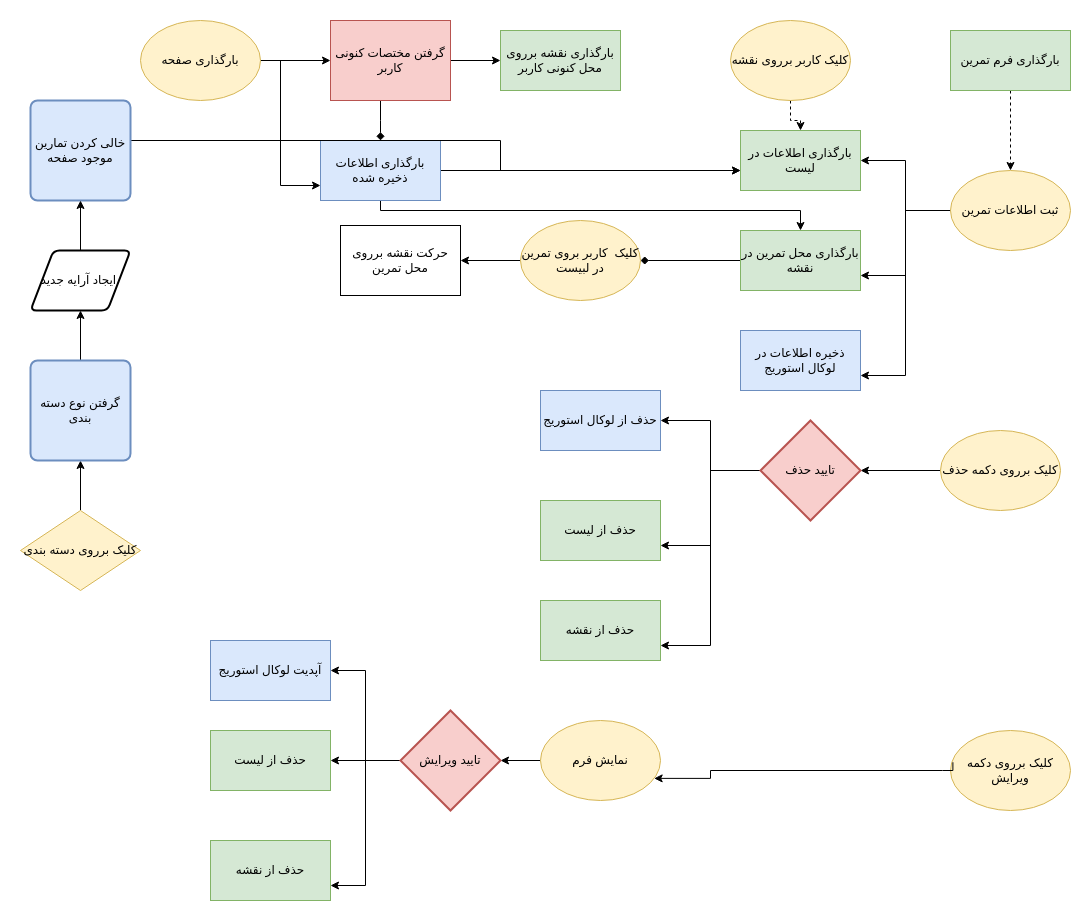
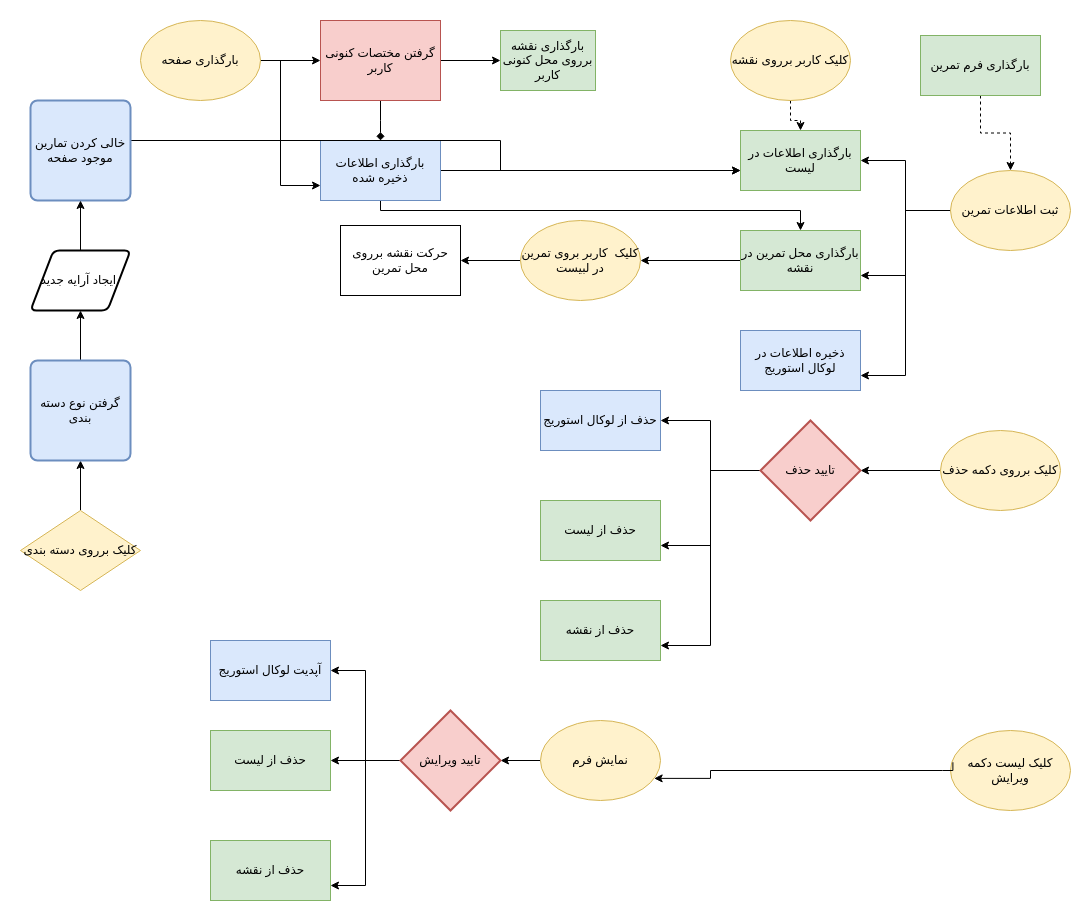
  <mxCell id="0" />
  <mxCell id="1" parent="0" />
  <mxCell id="2" value="" style="edgeStyle=orthogonalEdgeStyle;rounded=0;orthogonalLoop=1;jettySize=auto;html=1;" parent="1" source="4" target="7" edge="1"><mxGeometry relative="1" as="geometry" /></mxCell>
  <mxCell id="3" style="edgeStyle=orthogonalEdgeStyle;rounded=0;orthogonalLoop=1;jettySize=auto;html=1;entryX=0;entryY=0.75;entryDx=0;entryDy=0;" parent="1" source="4" target="26" edge="1"><mxGeometry relative="1" as="geometry"><Array as="points"><mxPoint x="280" y="60" /><mxPoint x="280" y="185" /></Array></mxGeometry></mxCell>
  <mxCell id="4" value="بارگذاری صفحه" style="ellipse;whiteSpace=wrap;html=1;fillColor=#fff2cc;strokeColor=#d6b656;" parent="1" vertex="1"><mxGeometry x="140" y="20" width="120" height="80" as="geometry" /></mxCell>
  <mxCell id="5" value="" style="edgeStyle=orthogonalEdgeStyle;rounded=0;orthogonalLoop=1;jettySize=auto;html=1;" parent="1" source="7" target="8" edge="1"><mxGeometry relative="1" as="geometry" /></mxCell>
  <mxCell id="6" style="edgeStyle=orthogonalEdgeStyle;rounded=0;orthogonalLoop=1;jettySize=auto;html=1;endArrow=diamond;" parent="1" source="7" target="26" edge="1"><mxGeometry relative="1" as="geometry"><Array as="points"><mxPoint x="380" y="120" /><mxPoint x="380" y="120" /></Array></mxGeometry></mxCell>
- <mxCell id="7" value="گرفتن مختصات کنونی کاربر" style="rounded=0;whiteSpace=wrap;html=1;fillColor=#f8cecc;strokeColor=#b85450;" parent="1" vertex="1"><mxGeometry x="330" y="20" width="120" height="80" as="geometry" /></mxCell>
- <mxCell id="8" value="بارگذاری نقشه برروی محل کنونی کاربر" style="rounded=0;whiteSpace=wrap;html=1;fillColor=#d5e8d4;strokeColor=#82b366;" parent="1" vertex="1"><mxGeometry x="500" y="30" width="120" height="60" as="geometry" /></mxCell>
+ <mxCell id="7" value="گرفتن مختصات کنونی کاربر" style="rounded=0;whiteSpace=wrap;html=1;fillColor=#f8cecc;strokeColor=#b85450;" parent="1" vertex="1"><mxGeometry x="320" y="20" width="120" height="80" as="geometry" /></mxCell>
+ <mxCell id="8" value="بارگذاری نقشه برروی محل کنونی کاربر" style="rounded=0;whiteSpace=wrap;html=1;fillColor=#d5e8d4;strokeColor=#82b366;" parent="1" vertex="1"><mxGeometry x="500" y="30" width="95" height="60" as="geometry" /></mxCell>
  <mxCell id="9" value="" style="edgeStyle=orthogonalEdgeStyle;rounded=0;orthogonalLoop=1;jettySize=auto;html=1;dashed=1;" parent="1" source="10" target="20" edge="1"><mxGeometry relative="1" as="geometry" /></mxCell>
  <mxCell id="10" value="کلیک کاربر برروی نقشه" style="ellipse;whiteSpace=wrap;html=1;fillColor=#fff2cc;strokeColor=#d6b656;" parent="1" vertex="1"><mxGeometry x="730" y="20" width="120" height="80" as="geometry" /></mxCell>
  <mxCell id="11" value="" style="edgeStyle=orthogonalEdgeStyle;rounded=0;orthogonalLoop=1;jettySize=auto;html=1;dashed=1;" parent="1" source="12" target="16" edge="1"><mxGeometry relative="1" as="geometry" /></mxCell>
- <mxCell id="12" value="بارگذاری فرم تمرین" style="rounded=0;whiteSpace=wrap;html=1;fillColor=#d5e8d4;strokeColor=#82b366;" parent="1" vertex="1"><mxGeometry x="950" y="30" width="120" height="60" as="geometry" /></mxCell>
+ <mxCell id="12" value="بارگذاری فرم تمرین" style="rounded=0;whiteSpace=wrap;html=1;fillColor=#d5e8d4;strokeColor=#82b366;" parent="1" vertex="1"><mxGeometry x="920" y="35" width="120" height="60" as="geometry" /></mxCell>
  <mxCell id="13" style="edgeStyle=orthogonalEdgeStyle;rounded=0;orthogonalLoop=1;jettySize=auto;html=1;entryX=1;entryY=0.75;entryDx=0;entryDy=0;" parent="1" source="16" target="17" edge="1"><mxGeometry relative="1" as="geometry" /></mxCell>
  <mxCell id="14" style="edgeStyle=orthogonalEdgeStyle;rounded=0;orthogonalLoop=1;jettySize=auto;html=1;entryX=1;entryY=0.75;entryDx=0;entryDy=0;" parent="1" source="16" target="19" edge="1"><mxGeometry relative="1" as="geometry" /></mxCell>
  <mxCell id="15" style="edgeStyle=orthogonalEdgeStyle;rounded=0;orthogonalLoop=1;jettySize=auto;html=1;" parent="1" source="16" target="20" edge="1"><mxGeometry relative="1" as="geometry" /></mxCell>
  <mxCell id="16" value="ثبت اطلاعات تمرین" style="ellipse;whiteSpace=wrap;html=1;fillColor=#fff2cc;strokeColor=#d6b656;" parent="1" vertex="1"><mxGeometry x="950" y="170" width="120" height="80" as="geometry" /></mxCell>
  <mxCell id="17" value="ذخیره اطلاعات در لوکال استوریج" style="rounded=0;whiteSpace=wrap;html=1;fillColor=#dae8fc;strokeColor=#6c8ebf;" parent="1" vertex="1"><mxGeometry x="740" y="330" width="120" height="60" as="geometry" /></mxCell>
- <mxCell id="18" style="edgeStyle=orthogonalEdgeStyle;rounded=0;orthogonalLoop=1;jettySize=auto;html=1;endArrow=diamond;" parent="1" source="19" target="22" edge="1"><mxGeometry relative="1" as="geometry" /></mxCell>
+ <mxCell id="18" style="edgeStyle=orthogonalEdgeStyle;rounded=0;orthogonalLoop=1;jettySize=auto;html=1;" parent="1" source="19" target="22" edge="1"><mxGeometry relative="1" as="geometry" /></mxCell>
  <mxCell id="19" value="بارگذاری محل تمرین در نقشه" style="rounded=0;whiteSpace=wrap;html=1;fillColor=#d5e8d4;strokeColor=#82b366;" parent="1" vertex="1"><mxGeometry x="740" y="230" width="120" height="60" as="geometry" /></mxCell>
  <mxCell id="20" value="بارگذاری اطلاعات در لیست" style="rounded=0;whiteSpace=wrap;html=1;fillColor=#d5e8d4;strokeColor=#82b366;" parent="1" vertex="1"><mxGeometry x="740" y="130" width="120" height="60" as="geometry" /></mxCell>
  <mxCell id="21" style="edgeStyle=orthogonalEdgeStyle;rounded=0;orthogonalLoop=1;jettySize=auto;html=1;entryX=1;entryY=0.5;entryDx=0;entryDy=0;" parent="1" source="22" target="23" edge="1"><mxGeometry relative="1" as="geometry" /></mxCell>
  <mxCell id="22" value="کلیک&amp;nbsp; کاربر بروی تمرین در لبیست" style="ellipse;whiteSpace=wrap;html=1;fillColor=#fff2cc;strokeColor=#d6b656;" parent="1" vertex="1"><mxGeometry x="520" y="220" width="120" height="80" as="geometry" /></mxCell>
  <mxCell id="23" value="حرکت نقشه برروی محل تمرین" style="rounded=0;whiteSpace=wrap;html=1;" parent="1" vertex="1"><mxGeometry x="340" y="225" width="120" height="70" as="geometry" /></mxCell>
  <mxCell id="24" style="edgeStyle=orthogonalEdgeStyle;rounded=0;orthogonalLoop=1;jettySize=auto;html=1;" parent="1" source="26" target="20" edge="1"><mxGeometry relative="1" as="geometry"><Array as="points"><mxPoint x="630" y="170" /><mxPoint x="630" y="170" /></Array></mxGeometry></mxCell>
  <mxCell id="25" style="edgeStyle=orthogonalEdgeStyle;rounded=0;orthogonalLoop=1;jettySize=auto;html=1;" parent="1" source="26" target="19" edge="1"><mxGeometry relative="1" as="geometry"><Array as="points"><mxPoint x="380" y="210" /><mxPoint x="800" y="210" /></Array></mxGeometry></mxCell>
  <mxCell id="26" value="بارگذاری اطلاعات ذخیره شده" style="rounded=0;whiteSpace=wrap;html=1;fillColor=#dae8fc;strokeColor=#6c8ebf;" parent="1" vertex="1"><mxGeometry x="320" y="140" width="120" height="60" as="geometry" /></mxCell>
  <mxCell id="27" value="" style="edgeStyle=orthogonalEdgeStyle;rounded=0;orthogonalLoop=1;jettySize=auto;html=1;" parent="1" source="28" target="32" edge="1"><mxGeometry relative="1" as="geometry" /></mxCell>
  <mxCell id="28" value="کلیک برروی دکمه حذف" style="ellipse;whiteSpace=wrap;html=1;fillColor=#fff2cc;strokeColor=#d6b656;" parent="1" vertex="1"><mxGeometry x="940" y="430" width="120" height="80" as="geometry" /></mxCell>
  <mxCell id="29" value="" style="edgeStyle=orthogonalEdgeStyle;rounded=0;orthogonalLoop=1;jettySize=auto;html=1;" parent="1" source="32" target="33" edge="1"><mxGeometry relative="1" as="geometry" /></mxCell>
  <mxCell id="30" style="edgeStyle=orthogonalEdgeStyle;rounded=0;orthogonalLoop=1;jettySize=auto;html=1;entryX=1;entryY=0.75;entryDx=0;entryDy=0;" parent="1" source="32" target="34" edge="1"><mxGeometry relative="1" as="geometry" /></mxCell>
  <mxCell id="31" style="edgeStyle=orthogonalEdgeStyle;rounded=0;orthogonalLoop=1;jettySize=auto;html=1;entryX=1;entryY=0.75;entryDx=0;entryDy=0;" parent="1" source="32" target="35" edge="1"><mxGeometry relative="1" as="geometry" /></mxCell>
  <mxCell id="32" value="تایید حذف" style="strokeWidth=2;html=1;shape=mxgraph.flowchart.decision;whiteSpace=wrap;fillColor=#f8cecc;strokeColor=#b85450;" parent="1" vertex="1"><mxGeometry x="760" y="420" width="100" height="100" as="geometry" /></mxCell>
  <mxCell id="33" value="حذف از لوکال استوریج" style="rounded=0;whiteSpace=wrap;html=1;fillColor=#dae8fc;strokeColor=#6c8ebf;" parent="1" vertex="1"><mxGeometry x="540" y="390" width="120" height="60" as="geometry" /></mxCell>
  <mxCell id="34" value="حذف از لیست" style="rounded=0;whiteSpace=wrap;html=1;fillColor=#d5e8d4;strokeColor=#82b366;" parent="1" vertex="1"><mxGeometry x="540" y="500" width="120" height="60" as="geometry" /></mxCell>
  <mxCell id="35" value="حذف از نقشه" style="rounded=0;whiteSpace=wrap;html=1;fillColor=#d5e8d4;strokeColor=#82b366;" parent="1" vertex="1"><mxGeometry x="540" y="600" width="120" height="60" as="geometry" /></mxCell>
- <mxCell id="36" value="کلیک برروی دکمه ویرایش" style="ellipse;whiteSpace=wrap;html=1;fillColor=#fff2cc;strokeColor=#d6b656;" parent="1" vertex="1"><mxGeometry x="950" y="730" width="120" height="80" as="geometry" /></mxCell>
+ <mxCell id="36" value="کلیک لیست دکمه ویرایش" style="ellipse;whiteSpace=wrap;html=1;fillColor=#fff2cc;strokeColor=#d6b656;" parent="1" vertex="1"><mxGeometry x="950" y="730" width="120" height="80" as="geometry" /></mxCell>
  <mxCell id="37" style="edgeStyle=orthogonalEdgeStyle;rounded=0;orthogonalLoop=1;jettySize=auto;html=1;" parent="1" source="38" target="43" edge="1"><mxGeometry relative="1" as="geometry" /></mxCell>
  <mxCell id="38" value="نمایش فرم" style="ellipse;whiteSpace=wrap;html=1;fillColor=#fff2cc;strokeColor=#d6b656;" parent="1" vertex="1"><mxGeometry x="540" y="720" width="120" height="80" as="geometry" /></mxCell>
  <mxCell id="39" style="edgeStyle=orthogonalEdgeStyle;rounded=0;orthogonalLoop=1;jettySize=auto;html=1;entryX=1;entryY=0.75;entryDx=0;entryDy=0;exitX=0.02;exitY=0.397;exitDx=0;exitDy=0;exitPerimeter=0;" parent="1" source="36" target="38" edge="1"><mxGeometry relative="1" as="geometry"><mxPoint x="760" y="770" as="sourcePoint" /><mxPoint x="660" y="845" as="targetPoint" /><Array as="points"><mxPoint x="942" y="770" /><mxPoint x="710" y="770" /><mxPoint x="710" y="838" /></Array></mxGeometry></mxCell>
  <mxCell id="40" style="edgeStyle=orthogonalEdgeStyle;rounded=0;orthogonalLoop=1;jettySize=auto;html=1;entryX=1;entryY=0.5;entryDx=0;entryDy=0;" parent="1" source="43" target="46" edge="1"><mxGeometry relative="1" as="geometry" /></mxCell>
  <mxCell id="41" style="edgeStyle=orthogonalEdgeStyle;rounded=0;orthogonalLoop=1;jettySize=auto;html=1;entryX=1;entryY=0.5;entryDx=0;entryDy=0;" parent="1" source="43" target="44" edge="1"><mxGeometry relative="1" as="geometry" /></mxCell>
  <mxCell id="42" style="edgeStyle=orthogonalEdgeStyle;rounded=0;orthogonalLoop=1;jettySize=auto;html=1;entryX=1;entryY=0.75;entryDx=0;entryDy=0;" parent="1" source="43" target="45" edge="1"><mxGeometry relative="1" as="geometry" /></mxCell>
  <mxCell id="43" value="تایید ویرایش" style="strokeWidth=2;html=1;shape=mxgraph.flowchart.decision;whiteSpace=wrap;fillColor=#f8cecc;strokeColor=#b85450;" parent="1" vertex="1"><mxGeometry x="400" y="710" width="100" height="100" as="geometry" /></mxCell>
  <mxCell id="44" value="آپدیت لوکال استوریج" style="rounded=0;whiteSpace=wrap;html=1;fillColor=#dae8fc;strokeColor=#6c8ebf;" parent="1" vertex="1"><mxGeometry x="210" y="640" width="120" height="60" as="geometry" /></mxCell>
  <mxCell id="45" value="حذف از نقشه" style="rounded=0;whiteSpace=wrap;html=1;fillColor=#d5e8d4;strokeColor=#82b366;" parent="1" vertex="1"><mxGeometry x="210" y="840" width="120" height="60" as="geometry" /></mxCell>
  <mxCell id="46" value="حذف از لیست" style="rounded=0;whiteSpace=wrap;html=1;fillColor=#d5e8d4;strokeColor=#82b366;" parent="1" vertex="1"><mxGeometry x="210" y="730" width="120" height="60" as="geometry" /></mxCell>
  <mxCell id="47" value="" style="edgeStyle=orthogonalEdgeStyle;rounded=0;orthogonalLoop=1;jettySize=auto;html=1;" edge="1" parent="1" source="48" target="50"><mxGeometry relative="1" as="geometry" /></mxCell>
  <mxCell id="48" value="کلیک برروی دسته بندی" style="rhombus;whiteSpace=wrap;html=1;fillColor=#fff2cc;strokeColor=#d6b656;" vertex="1" parent="1"><mxGeometry x="20" y="510" width="120" height="80" as="geometry" /></mxCell>
  <mxCell id="49" value="" style="edgeStyle=orthogonalEdgeStyle;rounded=0;orthogonalLoop=1;jettySize=auto;html=1;" edge="1" parent="1" source="50" target="52"><mxGeometry relative="1" as="geometry"><Array as="points"><mxPoint x="80" y="270" /><mxPoint x="80" y="270" /></Array></mxGeometry></mxCell>
  <mxCell id="50" value="گرفتن نوع دسته بندی" style="rounded=1;whiteSpace=wrap;html=1;absoluteArcSize=1;arcSize=14;strokeWidth=2;fillColor=#dae8fc;strokeColor=#6c8ebf;" vertex="1" parent="1"><mxGeometry x="30" y="360" width="100" height="100" as="geometry" /></mxCell>
  <mxCell id="51" style="edgeStyle=orthogonalEdgeStyle;rounded=0;orthogonalLoop=1;jettySize=auto;html=1;" edge="1" parent="1" source="53" target="20"><mxGeometry relative="1" as="geometry"><Array as="points"><mxPoint x="90" y="140" /><mxPoint x="500" y="140" /><mxPoint x="500" y="170" /></Array></mxGeometry></mxCell>
  <mxCell id="52" value="ایجاد آرایه جدید&amp;nbsp;" style="shape=parallelogram;html=1;strokeWidth=2;perimeter=parallelogramPerimeter;whiteSpace=wrap;rounded=1;arcSize=12;size=0.23;" vertex="1" parent="1"><mxGeometry x="30" y="250" width="100" height="60" as="geometry" /></mxCell>
  <mxCell id="53" value="خالی کردن تمارین موجود صفحه" style="rounded=1;whiteSpace=wrap;html=1;absoluteArcSize=1;arcSize=14;strokeWidth=2;fillColor=#dae8fc;strokeColor=#6c8ebf;" vertex="1" parent="1"><mxGeometry x="30" y="100" width="100" height="100" as="geometry" /></mxCell>
  <mxCell id="54" style="edgeStyle=orthogonalEdgeStyle;rounded=0;orthogonalLoop=1;jettySize=auto;html=1;" edge="1" parent="1" source="52" target="53"><mxGeometry relative="1" as="geometry"><mxPoint x="90.059" y="210" as="sourcePoint" /><mxPoint x="740" y="170" as="targetPoint" /><Array as="points" /></mxGeometry></mxCell>
